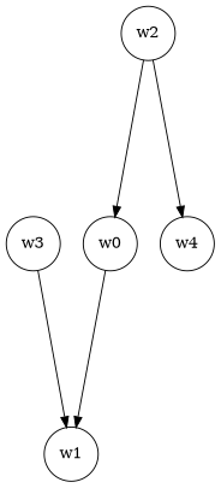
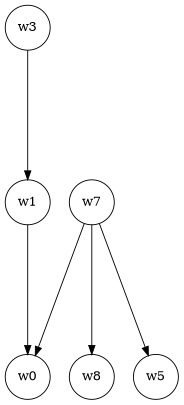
  digraph {
    nodesep=0.3
    rankdir=TB
    ranksep=2
    node [shape=circle]
    edge [arrowsize=1]
    w0
    w1
-   w2
-   w4
+   w2 [label=w7]
+   w4 [label=w8]
+   w5
    w3
-   w0 -> w1
+   w1 -> w0
    w2 -> w0
    w2 -> w4
+   w2 -> w5
    w3 -> w1
  }
